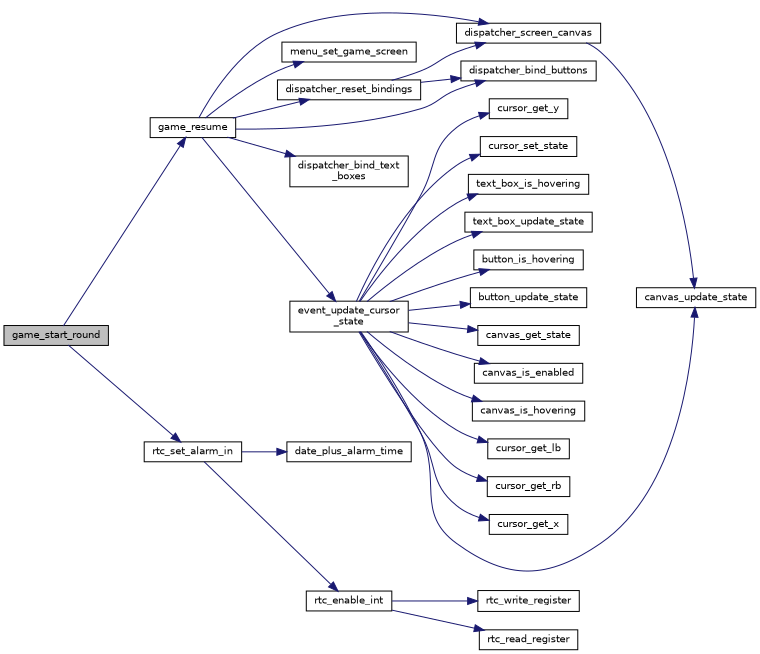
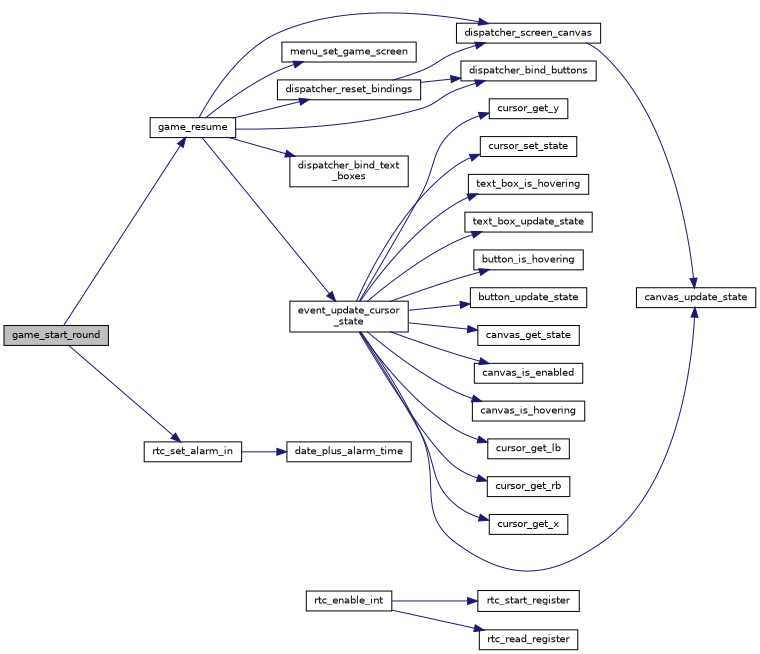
  digraph {
    rankdir=LR
    node [color=black fillcolor=white fontname=Helvetica fontsize=10 shape=record style=filled]
    edge [color=midnightblue fontname=Helvetica fontsize=10 labelfontname=Helvetica labelfontsize=10 style=solid]
    n1 [fillcolor=grey75 fontcolor=black height=0.2 label=game_start_round width=0.4]
    n2 [height=0.2 label=game_resume width=0.4]
    n3 [height=0.2 label=rtc_set_alarm_in width=0.4]
    n4 [height=0.2 label=dispatcher_bind_buttons width=0.4]
    n5 [height=0.2 label=dispatcher_screen_canvas width=0.4]
    n6 [height=0.2 label="dispatcher_bind_text\l_boxes" width=0.4]
    n7 [height=0.2 label=dispatcher_reset_bindings width=0.4]
    n8 [height=0.2 label="event_update_cursor\l_state" width=0.4]
    n9 [height=0.2 label=menu_set_game_screen width=0.4]
    n10 [height=0.2 label=date_plus_alarm_time width=0.4]
    n11 [height=0.2 label=rtc_enable_int width=0.4]
    n12 [height=0.2 label=canvas_update_state width=0.4]
    n13 [height=0.2 label=button_is_hovering width=0.4]
    n14 [height=0.2 label=button_update_state width=0.4]
    n15 [height=0.2 label=canvas_get_state width=0.4]
    n16 [height=0.2 label=canvas_is_enabled width=0.4]
    n17 [height=0.2 label=canvas_is_hovering width=0.4]
    n18 [height=0.2 label=cursor_get_lb width=0.4]
    n19 [height=0.2 label=cursor_get_rb width=0.4]
    n20 [height=0.2 label=cursor_get_x width=0.4]
    n21 [height=0.2 label=cursor_get_y width=0.4]
    n22 [height=0.2 label=cursor_set_state width=0.4]
    n23 [height=0.2 label=text_box_is_hovering width=0.4]
    n24 [height=0.2 label=text_box_update_state width=0.4]
    n25 [height=0.2 label=rtc_read_register width=0.4]
-   n26 [height=0.2 label=rtc_write_register width=0.4]
+   n26 [height=0.2 label=rtc_start_register width=0.4]
    n1 -> n2
    n1 -> n3
    n2 -> n4
    n2 -> n5
    n2 -> n6
    n2 -> n7
    n2 -> n8
    n2 -> n9
    n3 -> n10
-   n3 -> n11
    n5 -> n12
    n7 -> n4
    n7 -> n5
    n8 -> n12
    n8 -> n13
    n8 -> n14
    n8 -> n15
    n8 -> n16
    n8 -> n17
    n8 -> n18
    n8 -> n19
    n8 -> n20
    n8 -> n21
    n8 -> n22
    n8 -> n23
    n8 -> n24
    n11 -> n25
    n11 -> n26
  }
